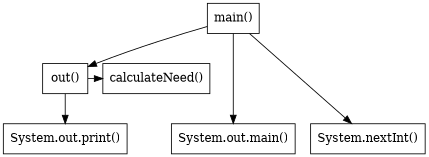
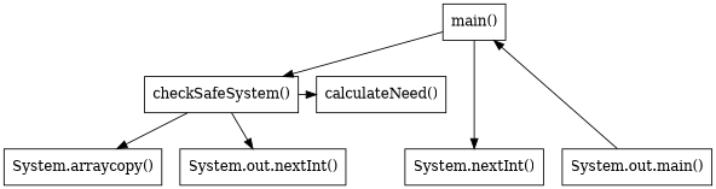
  digraph {
    node [shape=box]
    n1 [label="main()"]
-   n2 [label="out()"]
+   n2 [label="checkSafeSystem()"]
    n3 [label="calculateNeed()"]
-   n5 [label="System.out.print()"]
+   n4 [label="System.arraycopy()"]
+   n5 [label="System.out.nextInt()"]
    n6 [label="System.out.main()"]
    n7 [label="System.nextInt()"]
    subgraph sub_1 {
      rank=same
      n1
    }
    subgraph sub_2 {
      rank=same
      n2
      n3
    }
    subgraph sub_3 {
      rank=same
+     n4
      n5
      n6
      n7
    }
    n1 -> n2
-   n1 -> n6
+   n6 -> n1
    n1 -> n7
    n2 -> n3
+   n2 -> n4
    n2 -> n5
  }
